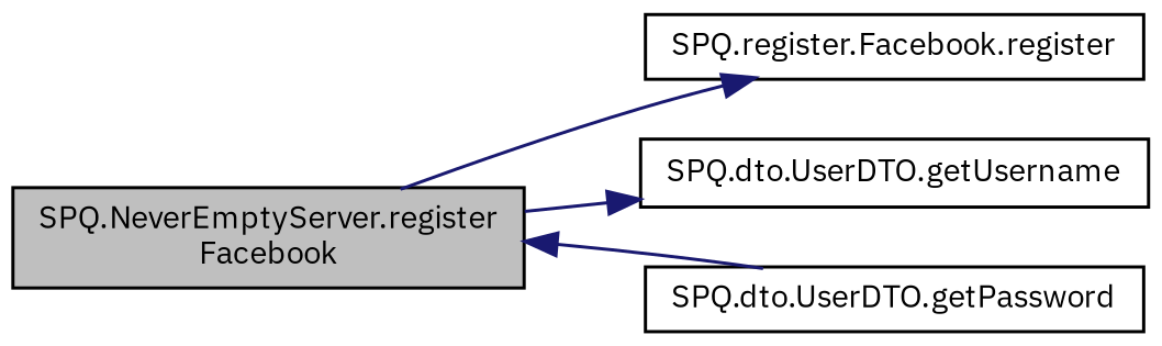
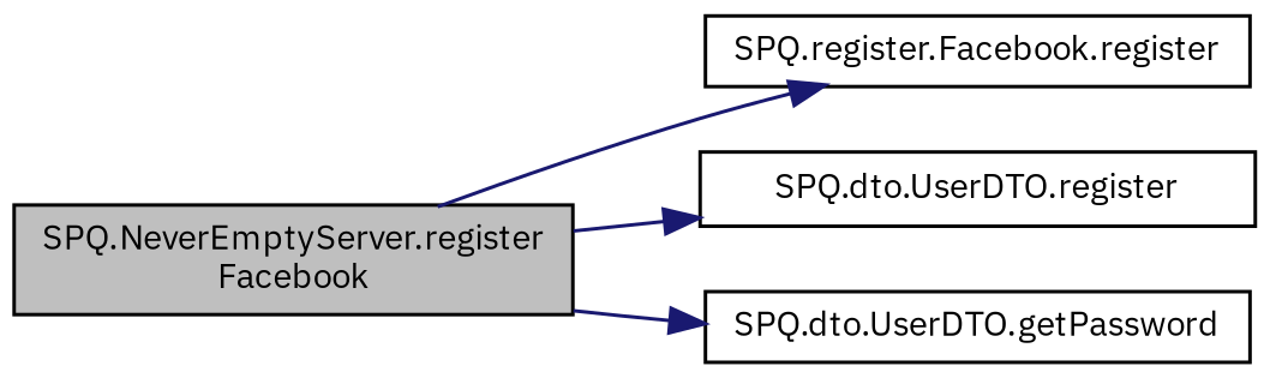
  digraph {
    fontname="IBM Plex Sans"
    rankdir=LR
    node [color=black fillcolor=white fontname="IBM Plex Sans" fontsize=10 shape=record style=filled]
    edge [color=midnightblue fontname="IBM Plex Sans" fontsize=10 labelfontname=Helvetica labelfontsize=10 style=solid]
    n1 [fillcolor=grey75 fontcolor=black height=0.2 label="SPQ.NeverEmptyServer.register\lFacebook" width=0.4]
    n2 [height=0.2 label="SPQ.register.Facebook.register" width=0.4]
-   n3 [height=0.2 label="SPQ.dto.UserDTO.getUsername" width=0.4]
+   n3 [height=0.2 label="SPQ.dto.UserDTO.register" width=0.4]
    n4 [height=0.2 label="SPQ.dto.UserDTO.getPassword" width=0.4]
    n1 -> n2
    n1 -> n3
-   n4 -> n1
+   n1 -> n4
  }
